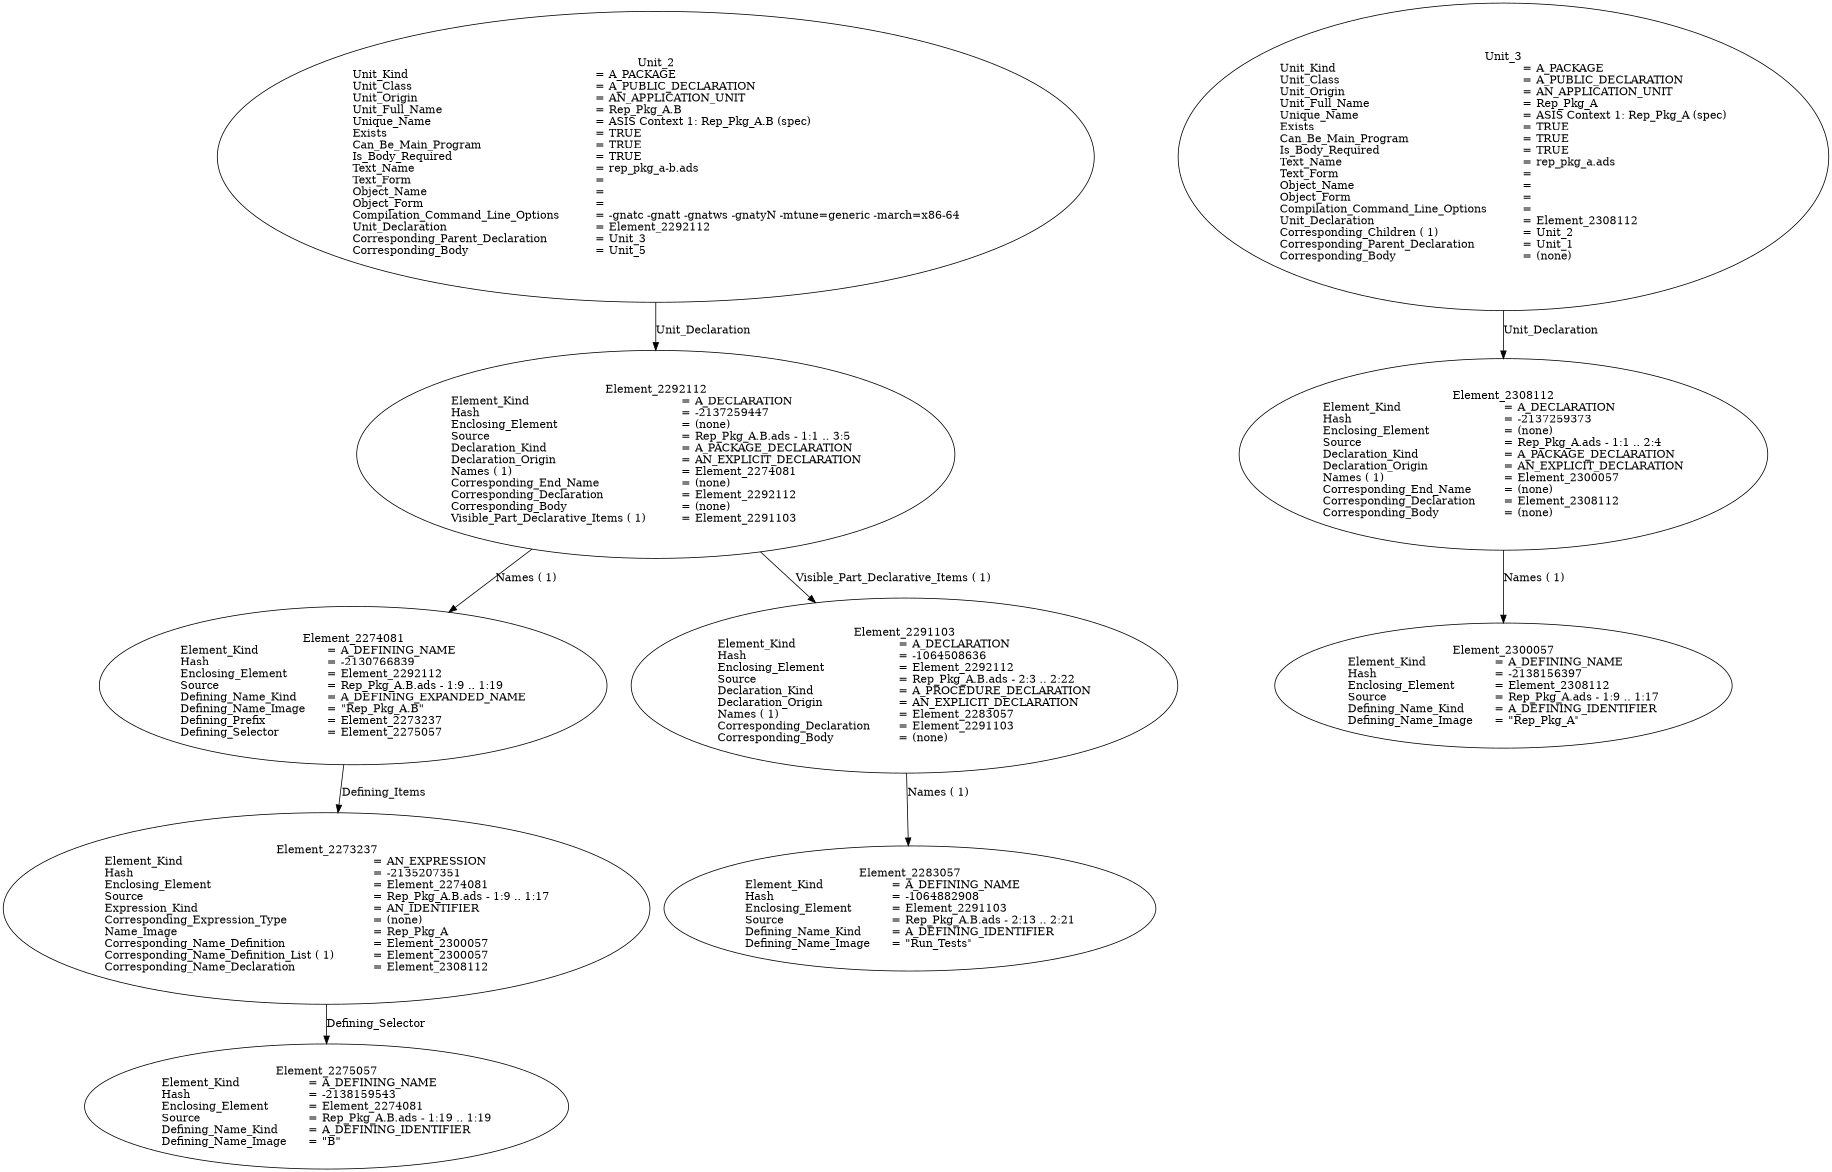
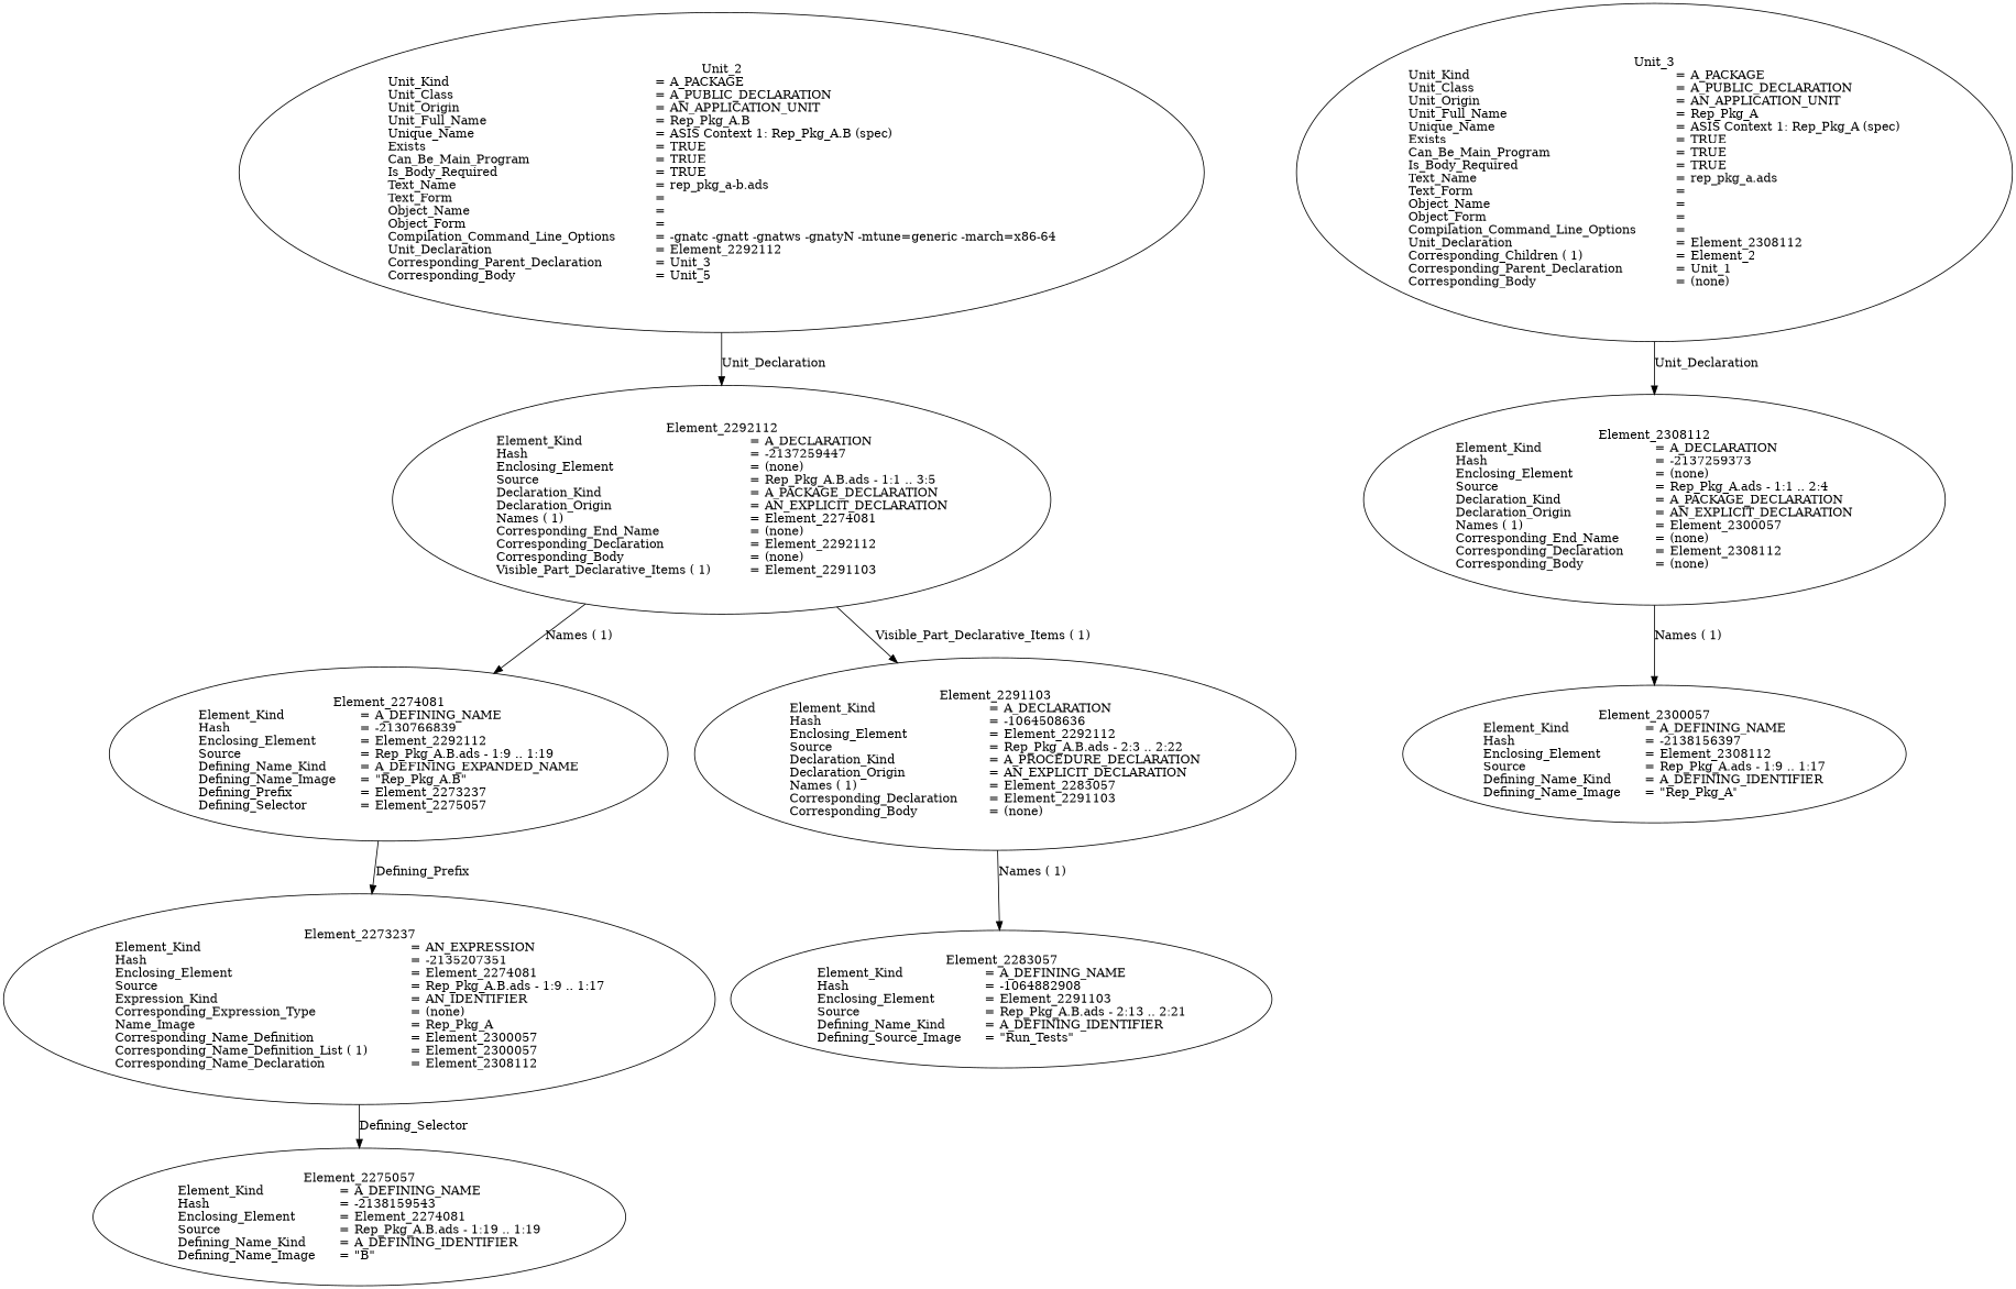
  digraph {
    n1 [label=<<TABLE BORDER="0" CELLBORDER="0" CELLSPACING="0" CELLPADDING="0">            <TR><TD COLSPAN="3">Unit_2</TD></TR>           <TR><TD ALIGN="LEFT">Unit_Kind   </TD><TD> = </TD><TD ALIGN="LEFT">A_PACKAGE</TD></TR>           <TR><TD ALIGN="LEFT">Unit_Class   </TD><TD> = </TD><TD ALIGN="LEFT">A_PUBLIC_DECLARATION</TD></TR>           <TR><TD ALIGN="LEFT">Unit_Origin   </TD><TD> = </TD><TD ALIGN="LEFT">AN_APPLICATION_UNIT</TD></TR>           <TR><TD ALIGN="LEFT">Unit_Full_Name    </TD><TD> = </TD><TD ALIGN="LEFT">Rep_Pkg_A.B</TD></TR>           <TR><TD ALIGN="LEFT">Unique_Name   </TD><TD> = </TD><TD ALIGN="LEFT">ASIS Context 1: Rep_Pkg_A.B (spec)</TD></TR>           <TR><TD ALIGN="LEFT">Exists  </TD><TD> = </TD><TD ALIGN="LEFT">TRUE</TD></TR>           <TR><TD ALIGN="LEFT">Can_Be_Main_Program     </TD><TD> = </TD><TD ALIGN="LEFT">TRUE</TD></TR>           <TR><TD ALIGN="LEFT">Is_Body_Required     </TD><TD> = </TD><TD ALIGN="LEFT">TRUE</TD></TR>           <TR><TD ALIGN="LEFT">Text_Name   </TD><TD> = </TD><TD ALIGN="LEFT">rep_pkg_a-b.ads</TD></TR>           <TR><TD ALIGN="LEFT">Text_Form   </TD><TD> = </TD><TD ALIGN="LEFT"></TD></TR>           <TR><TD ALIGN="LEFT">Object_Name   </TD><TD> = </TD><TD ALIGN="LEFT"></TD></TR>           <TR><TD ALIGN="LEFT">Object_Form   </TD><TD> = </TD><TD ALIGN="LEFT"></TD></TR>           <TR><TD ALIGN="LEFT">Compilation_Command_Line_Options         </TD><TD> = </TD><TD ALIGN="LEFT">-gnatc -gnatt -gnatws -gnatyN -mtune=generic -march=x86-64</TD></TR>           <TR><TD ALIGN="LEFT">Unit_Declaration     </TD><TD> = </TD><TD ALIGN="LEFT">Element_2292112</TD></TR>           <TR><TD ALIGN="LEFT">Corresponding_Parent_Declaration         </TD><TD> = </TD><TD ALIGN="LEFT">Unit_3</TD></TR>           <TR><TD ALIGN="LEFT">Corresponding_Body     </TD><TD> = </TD><TD ALIGN="LEFT">Unit_5</TD></TR>           </TABLE>>]
    n2 [label=<<TABLE BORDER="0" CELLBORDER="0" CELLSPACING="0" CELLPADDING="0">            <TR><TD COLSPAN="3">Element_2292112</TD></TR>           <TR><TD ALIGN="LEFT">Element_Kind    </TD><TD> = </TD><TD ALIGN="LEFT">A_DECLARATION</TD></TR>           <TR><TD ALIGN="LEFT">Hash  </TD><TD> = </TD><TD ALIGN="LEFT">-2137259447</TD></TR>           <TR><TD ALIGN="LEFT">Enclosing_Element     </TD><TD> = </TD><TD ALIGN="LEFT">(none)</TD></TR>           <TR><TD ALIGN="LEFT">Source  </TD><TD> = </TD><TD ALIGN="LEFT">Rep_Pkg_A.B.ads - 1:1 .. 3:5</TD></TR>           <TR><TD ALIGN="LEFT">Declaration_Kind     </TD><TD> = </TD><TD ALIGN="LEFT">A_PACKAGE_DECLARATION</TD></TR>           <TR><TD ALIGN="LEFT">Declaration_Origin     </TD><TD> = </TD><TD ALIGN="LEFT">AN_EXPLICIT_DECLARATION</TD></TR>           <TR><TD ALIGN="LEFT">Names ( 1)   </TD><TD> = </TD><TD ALIGN="LEFT">Element_2274081</TD></TR>           <TR><TD ALIGN="LEFT">Corresponding_End_Name      </TD><TD> = </TD><TD ALIGN="LEFT">(none)</TD></TR>           <TR><TD ALIGN="LEFT">Corresponding_Declaration       </TD><TD> = </TD><TD ALIGN="LEFT">Element_2292112</TD></TR>           <TR><TD ALIGN="LEFT">Corresponding_Body     </TD><TD> = </TD><TD ALIGN="LEFT">(none)</TD></TR>           <TR><TD ALIGN="LEFT">Visible_Part_Declarative_Items ( 1)         </TD><TD> = </TD><TD ALIGN="LEFT">Element_2291103</TD></TR>           </TABLE>>]
    n3 [label=<<TABLE BORDER="0" CELLBORDER="0" CELLSPACING="0" CELLPADDING="0">            <TR><TD COLSPAN="3">Element_2274081</TD></TR>           <TR><TD ALIGN="LEFT">Element_Kind    </TD><TD> = </TD><TD ALIGN="LEFT">A_DEFINING_NAME</TD></TR>           <TR><TD ALIGN="LEFT">Hash  </TD><TD> = </TD><TD ALIGN="LEFT">-2130766839</TD></TR>           <TR><TD ALIGN="LEFT">Enclosing_Element     </TD><TD> = </TD><TD ALIGN="LEFT">Element_2292112</TD></TR>           <TR><TD ALIGN="LEFT">Source  </TD><TD> = </TD><TD ALIGN="LEFT">Rep_Pkg_A.B.ads - 1:9 .. 1:19</TD></TR>           <TR><TD ALIGN="LEFT">Defining_Name_Kind     </TD><TD> = </TD><TD ALIGN="LEFT">A_DEFINING_EXPANDED_NAME</TD></TR>           <TR><TD ALIGN="LEFT">Defining_Name_Image     </TD><TD> = </TD><TD ALIGN="LEFT">"Rep_Pkg_A.B"</TD></TR>           <TR><TD ALIGN="LEFT">Defining_Prefix    </TD><TD> = </TD><TD ALIGN="LEFT">Element_2273237</TD></TR>           <TR><TD ALIGN="LEFT">Defining_Selector     </TD><TD> = </TD><TD ALIGN="LEFT">Element_2275057</TD></TR>           </TABLE>>]
    n4 [label=<<TABLE BORDER="0" CELLBORDER="0" CELLSPACING="0" CELLPADDING="0">            <TR><TD COLSPAN="3">Element_2291103</TD></TR>           <TR><TD ALIGN="LEFT">Element_Kind    </TD><TD> = </TD><TD ALIGN="LEFT">A_DECLARATION</TD></TR>           <TR><TD ALIGN="LEFT">Hash  </TD><TD> = </TD><TD ALIGN="LEFT">-1064508636</TD></TR>           <TR><TD ALIGN="LEFT">Enclosing_Element     </TD><TD> = </TD><TD ALIGN="LEFT">Element_2292112</TD></TR>           <TR><TD ALIGN="LEFT">Source  </TD><TD> = </TD><TD ALIGN="LEFT">Rep_Pkg_A.B.ads - 2:3 .. 2:22</TD></TR>           <TR><TD ALIGN="LEFT">Declaration_Kind     </TD><TD> = </TD><TD ALIGN="LEFT">A_PROCEDURE_DECLARATION</TD></TR>           <TR><TD ALIGN="LEFT">Declaration_Origin     </TD><TD> = </TD><TD ALIGN="LEFT">AN_EXPLICIT_DECLARATION</TD></TR>           <TR><TD ALIGN="LEFT">Names ( 1)   </TD><TD> = </TD><TD ALIGN="LEFT">Element_2283057</TD></TR>           <TR><TD ALIGN="LEFT">Corresponding_Declaration       </TD><TD> = </TD><TD ALIGN="LEFT">Element_2291103</TD></TR>           <TR><TD ALIGN="LEFT">Corresponding_Body     </TD><TD> = </TD><TD ALIGN="LEFT">(none)</TD></TR>           </TABLE>>]
    n5 [label=<<TABLE BORDER="0" CELLBORDER="0" CELLSPACING="0" CELLPADDING="0">            <TR><TD COLSPAN="3">Element_2273237</TD></TR>           <TR><TD ALIGN="LEFT">Element_Kind    </TD><TD> = </TD><TD ALIGN="LEFT">AN_EXPRESSION</TD></TR>           <TR><TD ALIGN="LEFT">Hash  </TD><TD> = </TD><TD ALIGN="LEFT">-2135207351</TD></TR>           <TR><TD ALIGN="LEFT">Enclosing_Element     </TD><TD> = </TD><TD ALIGN="LEFT">Element_2274081</TD></TR>           <TR><TD ALIGN="LEFT">Source  </TD><TD> = </TD><TD ALIGN="LEFT">Rep_Pkg_A.B.ads - 1:9 .. 1:17</TD></TR>           <TR><TD ALIGN="LEFT">Expression_Kind    </TD><TD> = </TD><TD ALIGN="LEFT">AN_IDENTIFIER</TD></TR>           <TR><TD ALIGN="LEFT">Corresponding_Expression_Type        </TD><TD> = </TD><TD ALIGN="LEFT">(none)</TD></TR>           <TR><TD ALIGN="LEFT">Name_Image   </TD><TD> = </TD><TD ALIGN="LEFT">Rep_Pkg_A</TD></TR>           <TR><TD ALIGN="LEFT">Corresponding_Name_Definition        </TD><TD> = </TD><TD ALIGN="LEFT">Element_2300057</TD></TR>           <TR><TD ALIGN="LEFT">Corresponding_Name_Definition_List ( 1)          </TD><TD> = </TD><TD ALIGN="LEFT">Element_2300057</TD></TR>           <TR><TD ALIGN="LEFT">Corresponding_Name_Declaration        </TD><TD> = </TD><TD ALIGN="LEFT">Element_2308112</TD></TR>           </TABLE>>]
-   n6 [label=<<TABLE BORDER="0" CELLBORDER="0" CELLSPACING="0" CELLPADDING="0">            <TR><TD COLSPAN="3">Element_2283057</TD></TR>           <TR><TD ALIGN="LEFT">Element_Kind    </TD><TD> = </TD><TD ALIGN="LEFT">A_DEFINING_NAME</TD></TR>           <TR><TD ALIGN="LEFT">Hash  </TD><TD> = </TD><TD ALIGN="LEFT">-1064882908</TD></TR>           <TR><TD ALIGN="LEFT">Enclosing_Element     </TD><TD> = </TD><TD ALIGN="LEFT">Element_2291103</TD></TR>           <TR><TD ALIGN="LEFT">Source  </TD><TD> = </TD><TD ALIGN="LEFT">Rep_Pkg_A.B.ads - 2:13 .. 2:21</TD></TR>           <TR><TD ALIGN="LEFT">Defining_Name_Kind     </TD><TD> = </TD><TD ALIGN="LEFT">A_DEFINING_IDENTIFIER</TD></TR>           <TR><TD ALIGN="LEFT">Defining_Name_Image     </TD><TD> = </TD><TD ALIGN="LEFT">"Run_Tests"</TD></TR>           </TABLE>>]
+   n6 [label=<<TABLE BORDER="0" CELLBORDER="0" CELLSPACING="0" CELLPADDING="0">            <TR><TD COLSPAN="3">Element_2283057</TD></TR>           <TR><TD ALIGN="LEFT">Element_Kind    </TD><TD> = </TD><TD ALIGN="LEFT">A_DEFINING_NAME</TD></TR>           <TR><TD ALIGN="LEFT">Hash  </TD><TD> = </TD><TD ALIGN="LEFT">-1064882908</TD></TR>           <TR><TD ALIGN="LEFT">Enclosing_Element     </TD><TD> = </TD><TD ALIGN="LEFT">Element_2291103</TD></TR>           <TR><TD ALIGN="LEFT">Source  </TD><TD> = </TD><TD ALIGN="LEFT">Rep_Pkg_A.B.ads - 2:13 .. 2:21</TD></TR>           <TR><TD ALIGN="LEFT">Defining_Name_Kind     </TD><TD> = </TD><TD ALIGN="LEFT">A_DEFINING_IDENTIFIER</TD></TR>           <TR><TD ALIGN="LEFT">Defining_Source_Image     </TD><TD> = </TD><TD ALIGN="LEFT">"Run_Tests"</TD></TR>           </TABLE>>]
    n7 [label=<<TABLE BORDER="0" CELLBORDER="0" CELLSPACING="0" CELLPADDING="0">            <TR><TD COLSPAN="3">Element_2275057</TD></TR>           <TR><TD ALIGN="LEFT">Element_Kind    </TD><TD> = </TD><TD ALIGN="LEFT">A_DEFINING_NAME</TD></TR>           <TR><TD ALIGN="LEFT">Hash  </TD><TD> = </TD><TD ALIGN="LEFT">-2138159543</TD></TR>           <TR><TD ALIGN="LEFT">Enclosing_Element     </TD><TD> = </TD><TD ALIGN="LEFT">Element_2274081</TD></TR>           <TR><TD ALIGN="LEFT">Source  </TD><TD> = </TD><TD ALIGN="LEFT">Rep_Pkg_A.B.ads - 1:19 .. 1:19</TD></TR>           <TR><TD ALIGN="LEFT">Defining_Name_Kind     </TD><TD> = </TD><TD ALIGN="LEFT">A_DEFINING_IDENTIFIER</TD></TR>           <TR><TD ALIGN="LEFT">Defining_Name_Image     </TD><TD> = </TD><TD ALIGN="LEFT">"B"</TD></TR>           </TABLE>>]
-   n8 [label=<<TABLE BORDER="0" CELLBORDER="0" CELLSPACING="0" CELLPADDING="0">            <TR><TD COLSPAN="3">Unit_3</TD></TR>           <TR><TD ALIGN="LEFT">Unit_Kind   </TD><TD> = </TD><TD ALIGN="LEFT">A_PACKAGE</TD></TR>           <TR><TD ALIGN="LEFT">Unit_Class   </TD><TD> = </TD><TD ALIGN="LEFT">A_PUBLIC_DECLARATION</TD></TR>           <TR><TD ALIGN="LEFT">Unit_Origin   </TD><TD> = </TD><TD ALIGN="LEFT">AN_APPLICATION_UNIT</TD></TR>           <TR><TD ALIGN="LEFT">Unit_Full_Name    </TD><TD> = </TD><TD ALIGN="LEFT">Rep_Pkg_A</TD></TR>           <TR><TD ALIGN="LEFT">Unique_Name   </TD><TD> = </TD><TD ALIGN="LEFT">ASIS Context 1: Rep_Pkg_A (spec)</TD></TR>           <TR><TD ALIGN="LEFT">Exists  </TD><TD> = </TD><TD ALIGN="LEFT">TRUE</TD></TR>           <TR><TD ALIGN="LEFT">Can_Be_Main_Program     </TD><TD> = </TD><TD ALIGN="LEFT">TRUE</TD></TR>           <TR><TD ALIGN="LEFT">Is_Body_Required     </TD><TD> = </TD><TD ALIGN="LEFT">TRUE</TD></TR>           <TR><TD ALIGN="LEFT">Text_Name   </TD><TD> = </TD><TD ALIGN="LEFT">rep_pkg_a.ads</TD></TR>           <TR><TD ALIGN="LEFT">Text_Form   </TD><TD> = </TD><TD ALIGN="LEFT"></TD></TR>           <TR><TD ALIGN="LEFT">Object_Name   </TD><TD> = </TD><TD ALIGN="LEFT"></TD></TR>           <TR><TD ALIGN="LEFT">Object_Form   </TD><TD> = </TD><TD ALIGN="LEFT"></TD></TR>           <TR><TD ALIGN="LEFT">Compilation_Command_Line_Options         </TD><TD> = </TD><TD ALIGN="LEFT"></TD></TR>           <TR><TD ALIGN="LEFT">Unit_Declaration     </TD><TD> = </TD><TD ALIGN="LEFT">Element_2308112</TD></TR>           <TR><TD ALIGN="LEFT">Corresponding_Children ( 1)       </TD><TD> = </TD><TD ALIGN="LEFT">Unit_2</TD></TR>           <TR><TD ALIGN="LEFT">Corresponding_Parent_Declaration         </TD><TD> = </TD><TD ALIGN="LEFT">Unit_1</TD></TR>           <TR><TD ALIGN="LEFT">Corresponding_Body     </TD><TD> = </TD><TD ALIGN="LEFT">(none)</TD></TR>           </TABLE>>]
+   n8 [label=<<TABLE BORDER="0" CELLBORDER="0" CELLSPACING="0" CELLPADDING="0">            <TR><TD COLSPAN="3">Unit_3</TD></TR>           <TR><TD ALIGN="LEFT">Unit_Kind   </TD><TD> = </TD><TD ALIGN="LEFT">A_PACKAGE</TD></TR>           <TR><TD ALIGN="LEFT">Unit_Class   </TD><TD> = </TD><TD ALIGN="LEFT">A_PUBLIC_DECLARATION</TD></TR>           <TR><TD ALIGN="LEFT">Unit_Origin   </TD><TD> = </TD><TD ALIGN="LEFT">AN_APPLICATION_UNIT</TD></TR>           <TR><TD ALIGN="LEFT">Unit_Full_Name    </TD><TD> = </TD><TD ALIGN="LEFT">Rep_Pkg_A</TD></TR>           <TR><TD ALIGN="LEFT">Unique_Name   </TD><TD> = </TD><TD ALIGN="LEFT">ASIS Context 1: Rep_Pkg_A (spec)</TD></TR>           <TR><TD ALIGN="LEFT">Exists  </TD><TD> = </TD><TD ALIGN="LEFT">TRUE</TD></TR>           <TR><TD ALIGN="LEFT">Can_Be_Main_Program     </TD><TD> = </TD><TD ALIGN="LEFT">TRUE</TD></TR>           <TR><TD ALIGN="LEFT">Is_Body_Required     </TD><TD> = </TD><TD ALIGN="LEFT">TRUE</TD></TR>           <TR><TD ALIGN="LEFT">Text_Name   </TD><TD> = </TD><TD ALIGN="LEFT">rep_pkg_a.ads</TD></TR>           <TR><TD ALIGN="LEFT">Text_Form   </TD><TD> = </TD><TD ALIGN="LEFT"></TD></TR>           <TR><TD ALIGN="LEFT">Object_Name   </TD><TD> = </TD><TD ALIGN="LEFT"></TD></TR>           <TR><TD ALIGN="LEFT">Object_Form   </TD><TD> = </TD><TD ALIGN="LEFT"></TD></TR>           <TR><TD ALIGN="LEFT">Compilation_Command_Line_Options         </TD><TD> = </TD><TD ALIGN="LEFT"></TD></TR>           <TR><TD ALIGN="LEFT">Unit_Declaration     </TD><TD> = </TD><TD ALIGN="LEFT">Element_2308112</TD></TR>           <TR><TD ALIGN="LEFT">Corresponding_Children ( 1)       </TD><TD> = </TD><TD ALIGN="LEFT">Element_2</TD></TR>           <TR><TD ALIGN="LEFT">Corresponding_Parent_Declaration         </TD><TD> = </TD><TD ALIGN="LEFT">Unit_1</TD></TR>           <TR><TD ALIGN="LEFT">Corresponding_Body     </TD><TD> = </TD><TD ALIGN="LEFT">(none)</TD></TR>           </TABLE>>]
    n9 [label=<<TABLE BORDER="0" CELLBORDER="0" CELLSPACING="0" CELLPADDING="0">            <TR><TD COLSPAN="3">Element_2308112</TD></TR>           <TR><TD ALIGN="LEFT">Element_Kind    </TD><TD> = </TD><TD ALIGN="LEFT">A_DECLARATION</TD></TR>           <TR><TD ALIGN="LEFT">Hash  </TD><TD> = </TD><TD ALIGN="LEFT">-2137259373</TD></TR>           <TR><TD ALIGN="LEFT">Enclosing_Element     </TD><TD> = </TD><TD ALIGN="LEFT">(none)</TD></TR>           <TR><TD ALIGN="LEFT">Source  </TD><TD> = </TD><TD ALIGN="LEFT">Rep_Pkg_A.ads - 1:1 .. 2:4</TD></TR>           <TR><TD ALIGN="LEFT">Declaration_Kind     </TD><TD> = </TD><TD ALIGN="LEFT">A_PACKAGE_DECLARATION</TD></TR>           <TR><TD ALIGN="LEFT">Declaration_Origin     </TD><TD> = </TD><TD ALIGN="LEFT">AN_EXPLICIT_DECLARATION</TD></TR>           <TR><TD ALIGN="LEFT">Names ( 1)   </TD><TD> = </TD><TD ALIGN="LEFT">Element_2300057</TD></TR>           <TR><TD ALIGN="LEFT">Corresponding_End_Name      </TD><TD> = </TD><TD ALIGN="LEFT">(none)</TD></TR>           <TR><TD ALIGN="LEFT">Corresponding_Declaration       </TD><TD> = </TD><TD ALIGN="LEFT">Element_2308112</TD></TR>           <TR><TD ALIGN="LEFT">Corresponding_Body     </TD><TD> = </TD><TD ALIGN="LEFT">(none)</TD></TR>           </TABLE>>]
    n10 [label=<<TABLE BORDER="0" CELLBORDER="0" CELLSPACING="0" CELLPADDING="0">            <TR><TD COLSPAN="3">Element_2300057</TD></TR>           <TR><TD ALIGN="LEFT">Element_Kind    </TD><TD> = </TD><TD ALIGN="LEFT">A_DEFINING_NAME</TD></TR>           <TR><TD ALIGN="LEFT">Hash  </TD><TD> = </TD><TD ALIGN="LEFT">-2138156397</TD></TR>           <TR><TD ALIGN="LEFT">Enclosing_Element     </TD><TD> = </TD><TD ALIGN="LEFT">Element_2308112</TD></TR>           <TR><TD ALIGN="LEFT">Source  </TD><TD> = </TD><TD ALIGN="LEFT">Rep_Pkg_A.ads - 1:9 .. 1:17</TD></TR>           <TR><TD ALIGN="LEFT">Defining_Name_Kind     </TD><TD> = </TD><TD ALIGN="LEFT">A_DEFINING_IDENTIFIER</TD></TR>           <TR><TD ALIGN="LEFT">Defining_Name_Image     </TD><TD> = </TD><TD ALIGN="LEFT">"Rep_Pkg_A"</TD></TR>           </TABLE>>]
    n1 -> n2 [label=Unit_Declaration]
    n2 -> n3 [label="Names ( 1)"]
    n2 -> n4 [label="Visible_Part_Declarative_Items ( 1)"]
-   n3 -> n5 [label=Defining_Items]
+   n3 -> n5 [label=Defining_Prefix]
    n4 -> n6 [label="Names ( 1)"]
    n5 -> n7 [label=Defining_Selector]
    n8 -> n9 [label=Unit_Declaration]
    n9 -> n10 [label="Names ( 1)"]
  }
